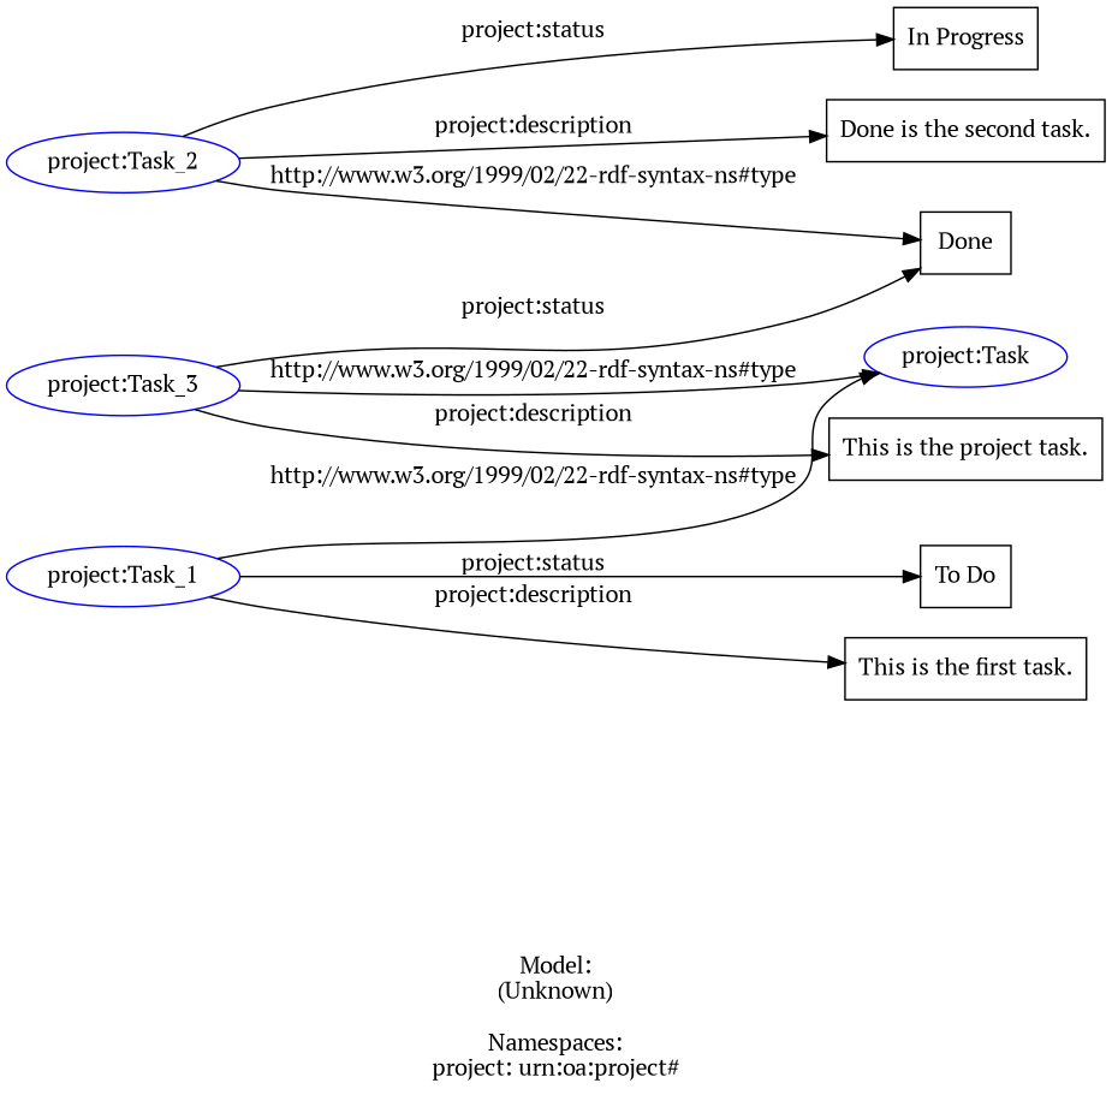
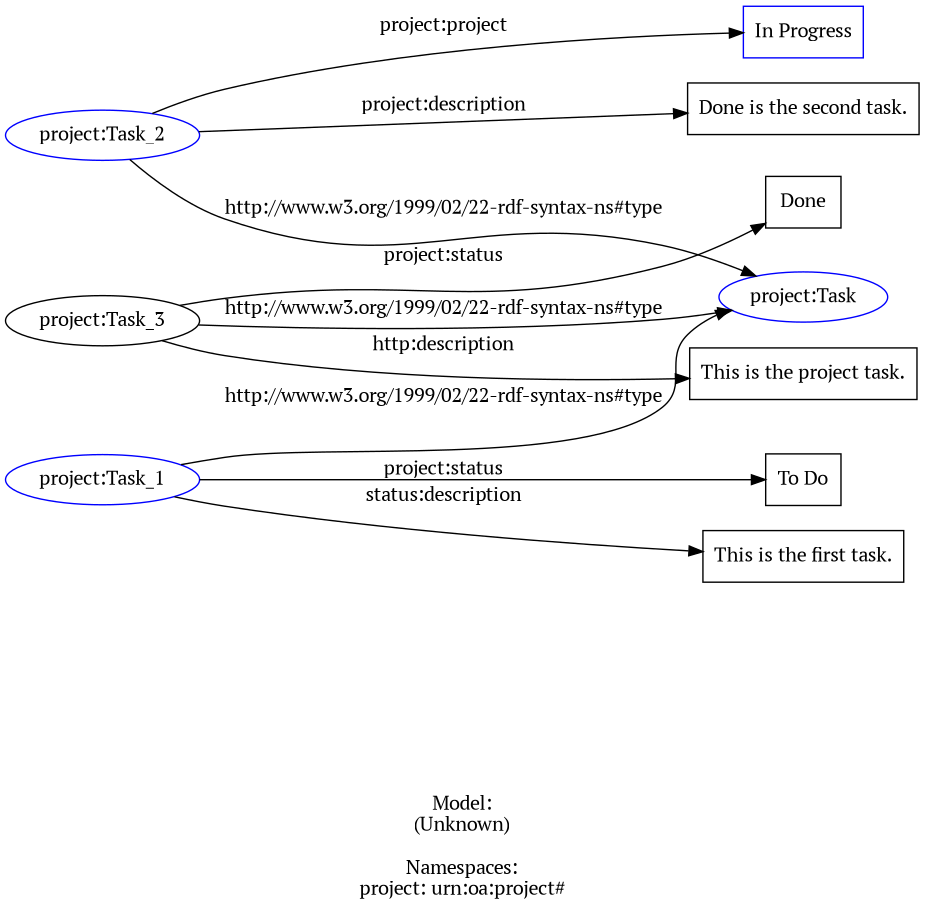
  digraph {
    fontname="PT Serif"
    label="\n\nModel:\n(Unknown)\n\nNamespaces:\nproject: urn:oa:project#\n"
    rankdir=LR
    node [fontname="PT Serif" shape=record]
    edge [fontname="PT Serif"]
    n1 [color=blue label="project:Task_1" shape=ellipse]
    n2 [color=blue label="project:Task" shape=ellipse]
    n3 [label="This is the first task."]
    n4 [label="To Do"]
    n5 [color=blue label="project:Task_2" shape=ellipse]
    n6 [label="Done is the second task."]
-   n7 [label="In Progress"]
-   n8 [color=blue label="project:Task_3" shape=ellipse]
+   n7 [label="In Progress" color=blue]
+   n8 [color=black label="project:Task_3" shape=ellipse]
    n9 [label="This is the project task."]
    n10 [label=Done]
    n1 -> n2 [label="http://www.w3.org/1999/02/22-rdf-syntax-ns#type"]
-   n1 -> n3 [label="project:description"]
+   n1 -> n3 [label="status:description"]
    n1 -> n4 [label="project:status"]
-   n5 -> n10 [label="http://www.w3.org/1999/02/22-rdf-syntax-ns#type"]
+   n5 -> n2 [label="http://www.w3.org/1999/02/22-rdf-syntax-ns#type"]
    n5 -> n6 [label="project:description"]
-   n5 -> n7 [label="project:status"]
+   n5 -> n7 [label="project:project"]
    n8 -> n2 [label="http://www.w3.org/1999/02/22-rdf-syntax-ns#type"]
-   n8 -> n9 [label="project:description"]
+   n8 -> n9 [label="http:description"]
    n8 -> n10 [label="project:status"]
  }
